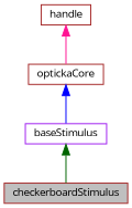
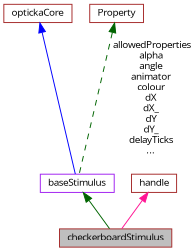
  digraph {
    fontname="Open Sans"
    node [color=brown fillcolor=white fontname="Open Sans" fontsize=10 shape=record style=filled]
    edge [color=darkgreen dir=back fontname="Open Sans" fontsize=10 labelfontname="Graublau Slab" labelfontsize=10 style=solid]
    n1 [fillcolor=grey75 fontcolor=black height=0.2 label=checkerboardStimulus width=0.4]
    n2 [color=purple height=0.2 label=baseStimulus width=0.4]
    n3 [height=0.2 label=optickaCore width=0.4]
    n4 [height=0.2 label=handle width=0.4]
+   n5 [height=0.2 label=Property width=0.4]
    n2 -> n1
    n3 -> n2 [color=blue]
-   n4 -> n3 [color=deeppink]
+   n4 -> n1 [color=deeppink]
+   n5 -> n2 [label=" allowedProperties\nalpha\nangle\nanimator\ncolour\ndX\ndX_\ndY\ndY_\ndelayTicks\n..." style=dashed]
  }
